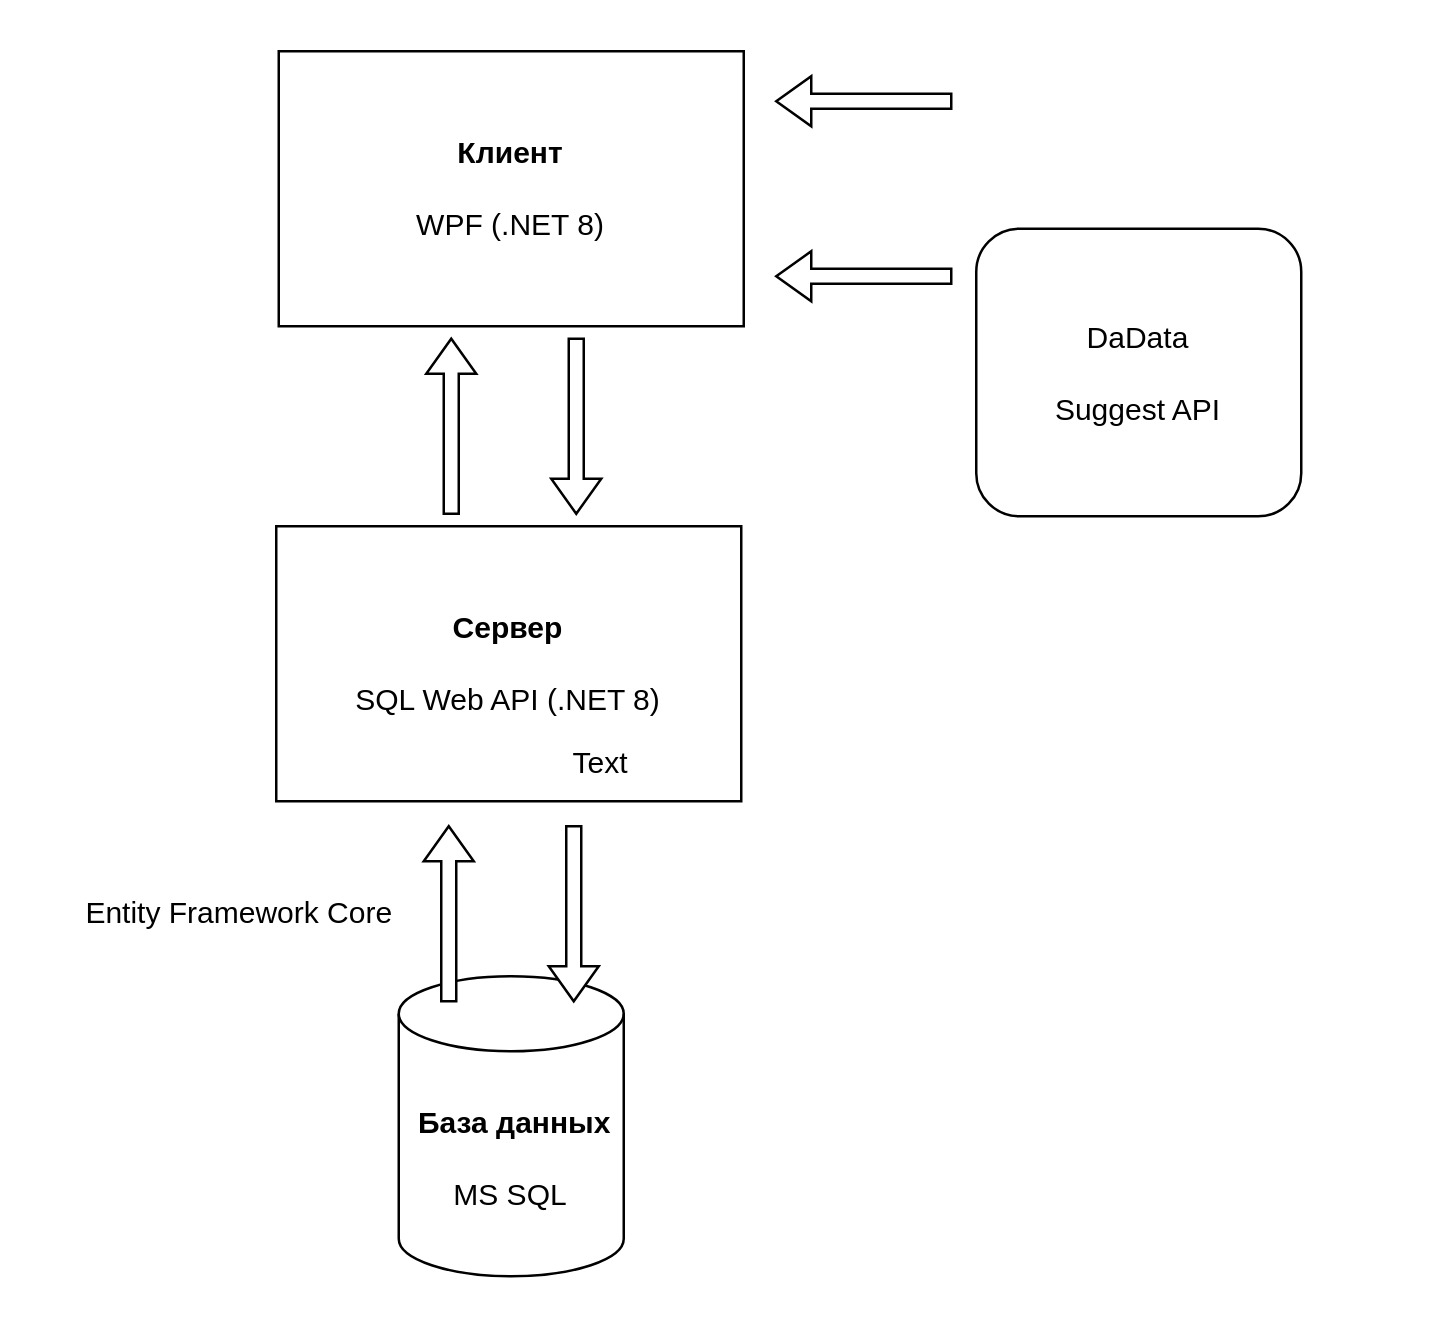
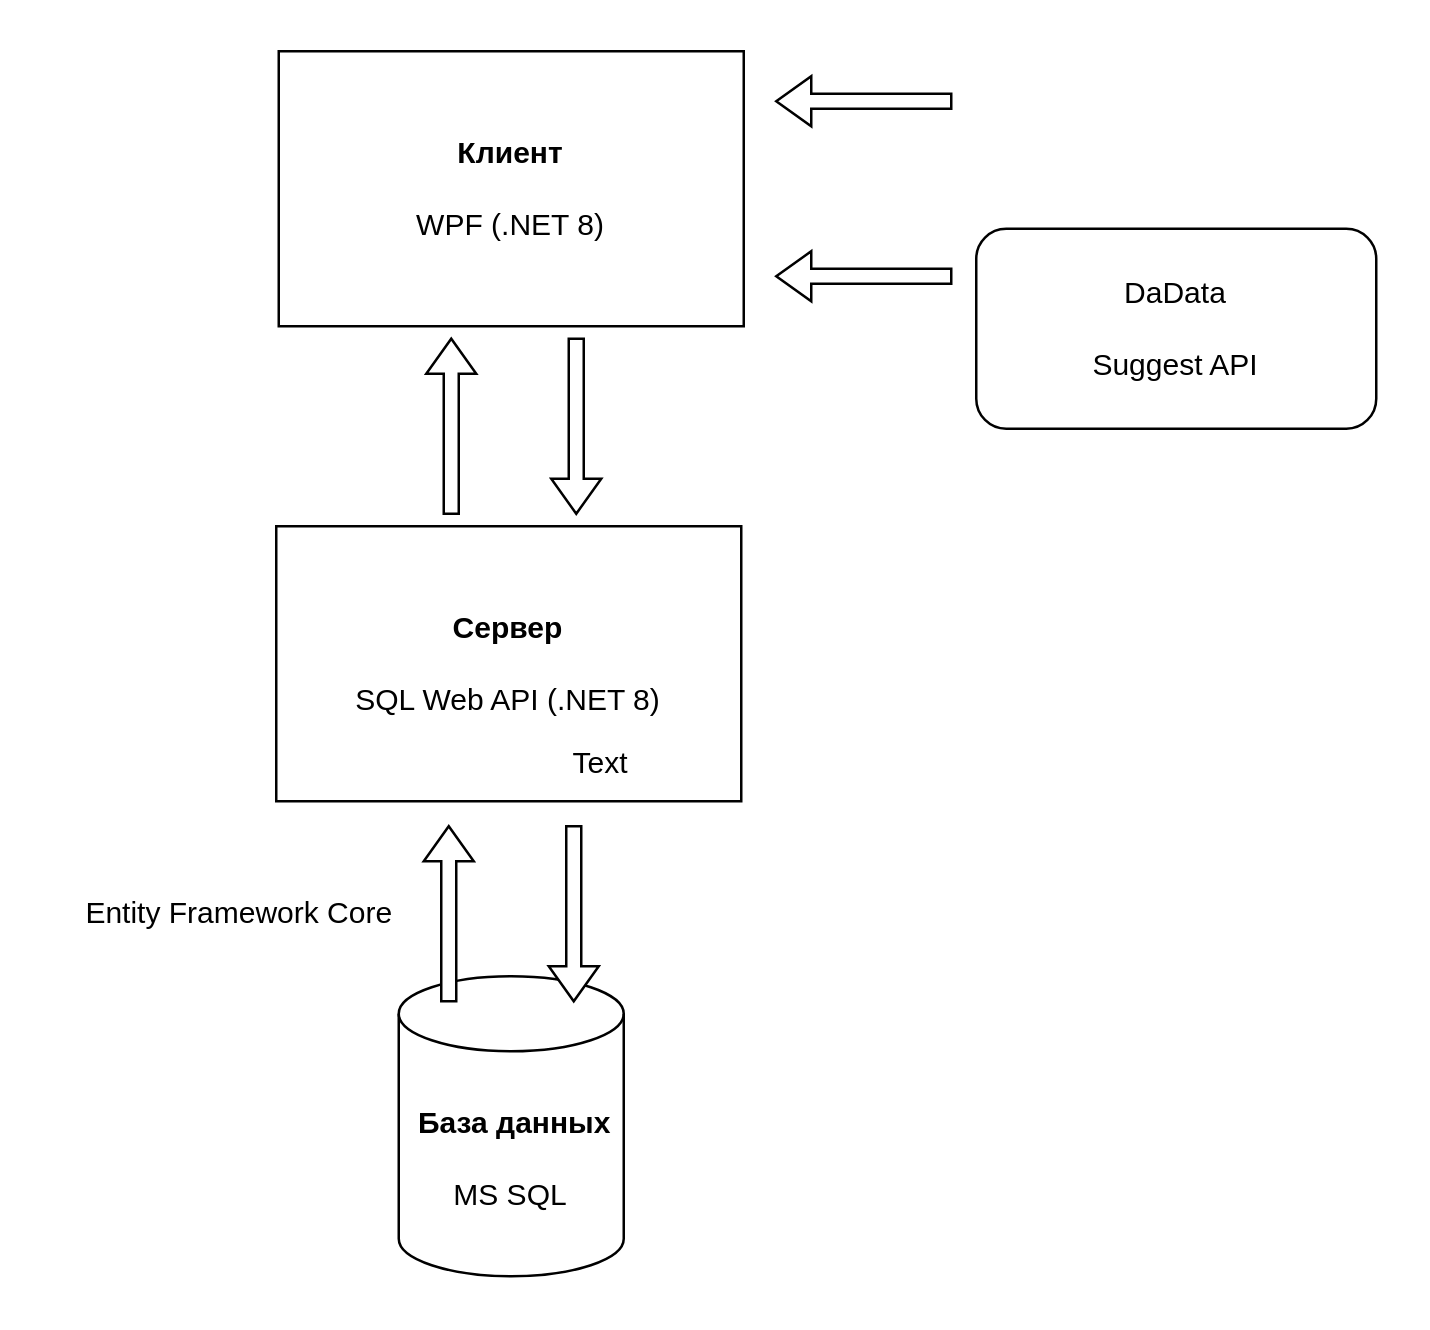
  <mxCell id="0" />
  <mxCell id="1" parent="0" />
  <mxCell id="2" value="&lt;b&gt;Клиент&lt;/b&gt;&lt;div&gt;&lt;br&gt;&lt;div&gt;WPF (.NET 8)&lt;/div&gt;&lt;/div&gt;" style="rounded=0;whiteSpace=wrap;html=1;" vertex="1" parent="1"><mxGeometry x="111" y="20" width="186" height="110" as="geometry" /></mxCell>
  <mxCell id="3" value="&lt;b&gt;Сервер&lt;/b&gt;&lt;div&gt;&lt;br&gt;&lt;div&gt;SQL Web API (.NET 8)&lt;/div&gt;&lt;/div&gt;" style="rounded=0;whiteSpace=wrap;html=1;" vertex="1" parent="1"><mxGeometry x="110" y="210" width="186" height="110" as="geometry" /></mxCell>
  <mxCell id="4" value="&amp;nbsp;&lt;b&gt;База данных&lt;/b&gt;&lt;div&gt;&lt;br&gt;&lt;/div&gt;&lt;div&gt;MS SQL&lt;/div&gt;" style="shape=cylinder3;whiteSpace=wrap;html=1;boundedLbl=1;backgroundOutline=1;size=15;" vertex="1" parent="1"><mxGeometry x="159" y="390" width="90" height="120" as="geometry" /></mxCell>
- <mxCell id="5" value="DaData&lt;div&gt;&lt;br&gt;&lt;/div&gt;&lt;div&gt;Suggest API&lt;/div&gt;" style="rounded=1;whiteSpace=wrap;html=1;" vertex="1" parent="1"><mxGeometry x="390" y="91" width="130" height="115" as="geometry" /></mxCell>
+ <mxCell id="5" value="DaData&lt;div&gt;&lt;br&gt;&lt;/div&gt;&lt;div&gt;Suggest API&lt;/div&gt;" style="rounded=1;whiteSpace=wrap;html=1;" vertex="1" parent="1"><mxGeometry x="390" y="91" width="160" height="80" as="geometry" /></mxCell>
  <mxCell id="6" value="" style="shape=singleArrow;direction=north;whiteSpace=wrap;html=1;" vertex="1" parent="1"><mxGeometry x="170" y="135" width="20" height="70" as="geometry" /></mxCell>
  <mxCell id="7" value="" style="shape=singleArrow;direction=north;whiteSpace=wrap;html=1;rotation=-180;" vertex="1" parent="1"><mxGeometry x="220" y="135" width="20" height="70" as="geometry" /></mxCell>
  <mxCell id="8" value="" style="shape=singleArrow;direction=north;whiteSpace=wrap;html=1;" vertex="1" parent="1"><mxGeometry x="169" y="330" width="20" height="70" as="geometry" /></mxCell>
  <mxCell id="9" value="" style="shape=singleArrow;direction=north;whiteSpace=wrap;html=1;rotation=-180;" vertex="1" parent="1"><mxGeometry x="219" y="330" width="20" height="70" as="geometry" /></mxCell>
  <mxCell id="10" value="" style="shape=singleArrow;direction=east;whiteSpace=wrap;html=1;rotation=-180;" vertex="1" parent="1"><mxGeometry x="310" y="30" width="70" height="20" as="geometry" /></mxCell>
  <mxCell id="11" value="" style="shape=singleArrow;direction=east;whiteSpace=wrap;html=1;rotation=-180;" vertex="1" parent="1"><mxGeometry x="310" y="100" width="70" height="20" as="geometry" /></mxCell>
  <mxCell id="12" value="Text" style="text;html=1;align=center;verticalAlign=middle;whiteSpace=wrap;rounded=0;" vertex="1" parent="1"><mxGeometry x="210" y="290" width="60" height="30" as="geometry" /></mxCell>
  <mxCell id="13" value="Entity Framework Core" style="text;html=1;align=center;verticalAlign=middle;resizable=0;points=[];autosize=1;strokeColor=none;fillColor=none;" vertex="1" parent="1"><mxGeometry x="20" y="350" width="150" height="30" as="geometry" /></mxCell>
